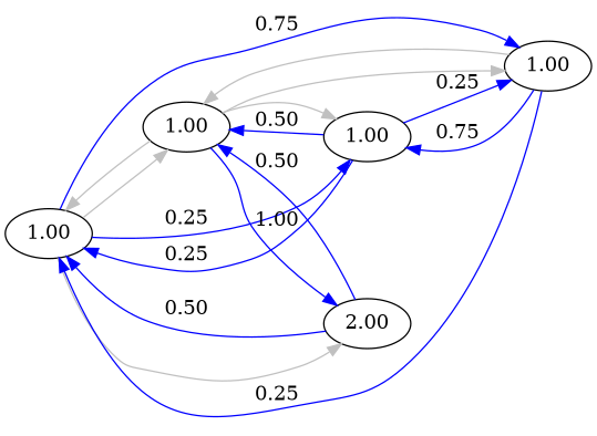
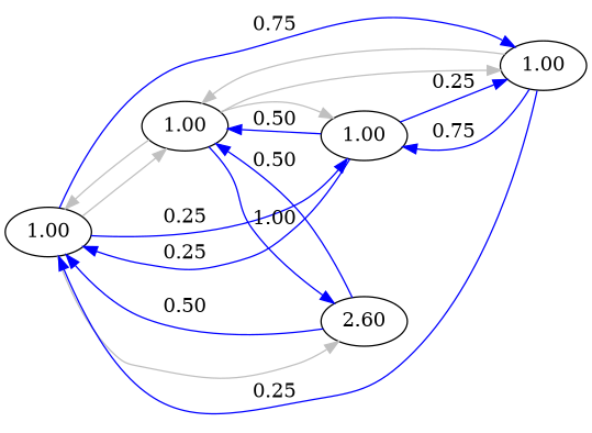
  digraph {
    rankdir=LR
    edge [color=blue]
    n1 [label=1.00]
    n2 [label=1.00]
    n3 [label=1.00]
-   n4 [label=2.00]
+   n4 [label=2.60]
    n5 [label=1.00]
    n1 -> n2 [color=grey]
    n1 -> n3 [label=0.75]
    n1 -> n4 [color=grey]
    n1 -> n5 [label=0.25]
    n2 -> n1 [color=grey]
    n2 -> n3 [color=grey]
    n2 -> n4 [label=1.00]
    n2 -> n5 [color=grey]
    n3 -> n1 [label=0.25]
    n3 -> n2 [color=grey]
    n3 -> n5 [label=0.75]
    n4 -> n1 [label=0.50]
    n4 -> n2 [label=0.50]
    n5 -> n1 [label=0.25]
    n5 -> n2 [label=0.50]
    n5 -> n3 [label=0.25]
  }
